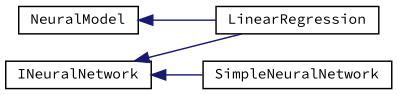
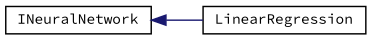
  digraph {
    fontname="Source Code Pro"
    rankdir=LR
    node [color=black fillcolor=white fontname="Source Code Pro" fontsize=10 shape=record style=filled]
    edge [color=midnightblue dir=back fontname="Source Code Pro" fontsize=10 labelfontname=Helvetica labelfontsize=10 style=solid]
    n1 [height=0.2 label=INeuralNetwork width=0.4]
    n2 [height=0.2 label=LinearRegression width=0.4]
-   n3 [height=0.2 label=SimpleNeuralNetwork width=0.4]
-   n4 [height=0.2 label=NeuralModel width=0.4]
    n1 -> n2
-   n1 -> n3
-   n4 -> n2
  }
